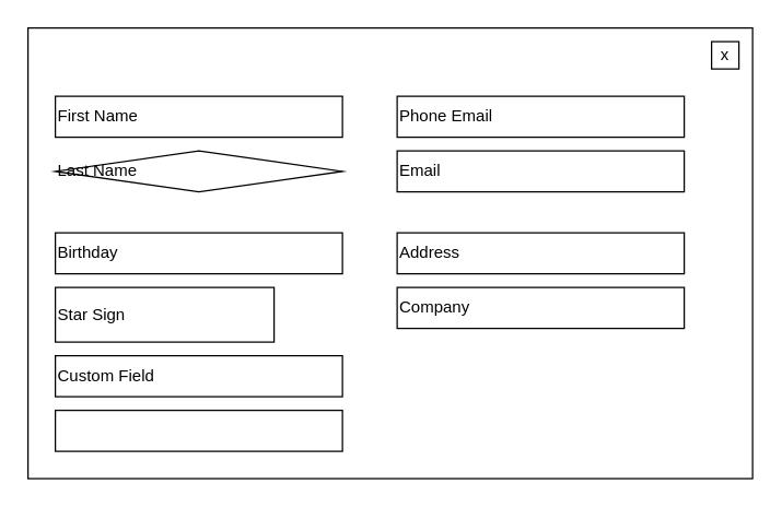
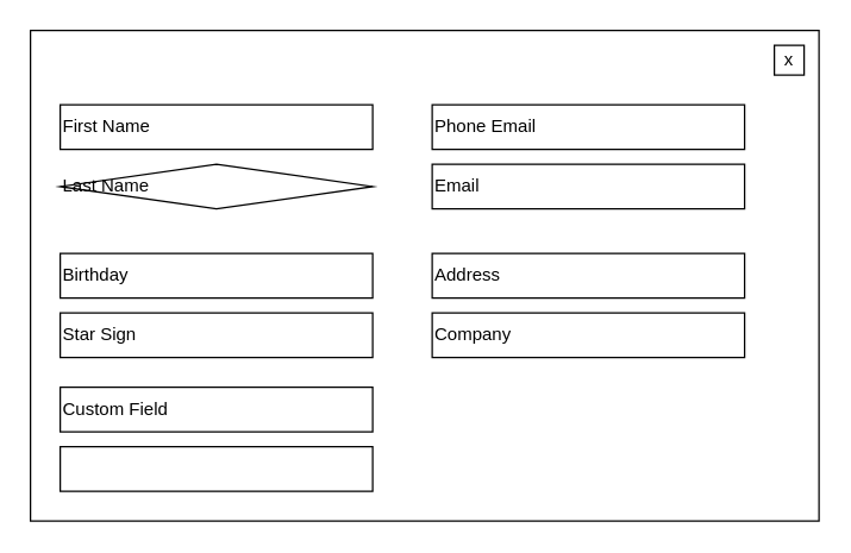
  <mxCell id="0" />
  <mxCell id="1" parent="0" />
  <mxCell id="2" value="" style="rounded=0;whiteSpace=wrap;html=1;align=left;" vertex="1" parent="1"><mxGeometry x="20" y="20" width="530" height="330" as="geometry" /></mxCell>
  <mxCell id="3" value="x" style="whiteSpace=wrap;html=1;aspect=fixed;" vertex="1" parent="1"><mxGeometry x="520" y="30" width="20" height="20" as="geometry" /></mxCell>
  <mxCell id="4" value="&lt;span style=&quot;text-align: left;&quot;&gt;&lt;font style=&quot;color: light-dark(rgb(255, 255, 255), rgb(251, 255, 251));&quot;&gt;Contact Settings&lt;/font&gt;&lt;/span&gt;" style="rounded=0;whiteSpace=wrap;html=1;strokeColor=none;" vertex="1" parent="1"><mxGeometry x="40" y="30" width="420" height="30" as="geometry" /></mxCell>
  <mxCell id="5" value="First Name" style="rounded=0;whiteSpace=wrap;html=1;align=left;" vertex="1" parent="1"><mxGeometry x="40" y="70" width="210" height="30" as="geometry" /></mxCell>
  <mxCell id="6" value="Last&amp;nbsp;&lt;span style=&quot;background-color: transparent;&quot;&gt;Name&lt;/span&gt;" style="rhombus;whiteSpace=wrap;html=1;align=left;" vertex="1" parent="1"><mxGeometry x="40" y="110" width="210" height="30" as="geometry" /></mxCell>
  <mxCell id="7" value="Email" style="rounded=0;whiteSpace=wrap;html=1;align=left;" vertex="1" parent="1"><mxGeometry x="290" y="110" width="210" height="30" as="geometry" /></mxCell>
  <mxCell id="8" value="Phone Email" style="rounded=0;whiteSpace=wrap;html=1;align=left;" vertex="1" parent="1"><mxGeometry x="290" y="70" width="210" height="30" as="geometry" /></mxCell>
  <mxCell id="9" value="Address" style="rounded=0;whiteSpace=wrap;html=1;align=left;" vertex="1" parent="1"><mxGeometry x="290" y="170" width="210" height="30" as="geometry" /></mxCell>
  <mxCell id="10" value="Company" style="rounded=0;whiteSpace=wrap;html=1;align=left;" vertex="1" parent="1"><mxGeometry x="290" y="210" width="210" height="30" as="geometry" /></mxCell>
- <mxCell id="11" value="Star Sign" style="rounded=0;whiteSpace=wrap;html=1;align=left;" vertex="1" parent="1"><mxGeometry x="40" y="210" width="160" height="40" as="geometry" /></mxCell>
+ <mxCell id="11" value="Star Sign" style="rounded=0;whiteSpace=wrap;html=1;align=left;" vertex="1" parent="1"><mxGeometry x="40" y="210" width="210" height="30" as="geometry" /></mxCell>
  <mxCell id="12" value="Birthday" style="rounded=0;whiteSpace=wrap;html=1;align=left;" vertex="1" parent="1"><mxGeometry x="40" y="170" width="210" height="30" as="geometry" /></mxCell>
  <mxCell id="13" value="&lt;span&gt;&lt;font style=&quot;color: light-dark(rgb(255, 255, 255), rgb(255, 255, 255));&quot;&gt;Custom Field&lt;/font&gt;&lt;/span&gt;" style="rounded=0;whiteSpace=wrap;html=1;align=left;" vertex="1" parent="1"><mxGeometry x="40" y="300" width="210" height="30" as="geometry" /></mxCell>
  <mxCell id="14" value="Custom Field" style="rounded=0;whiteSpace=wrap;html=1;align=left;" vertex="1" parent="1"><mxGeometry x="40" y="260" width="210" height="30" as="geometry" /></mxCell>
